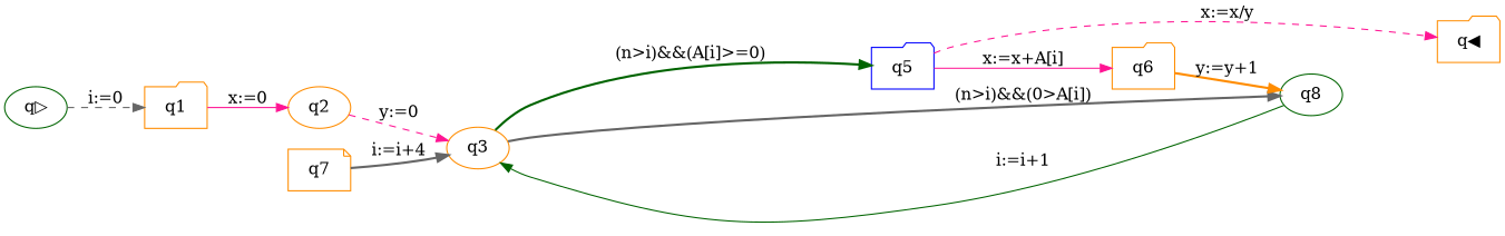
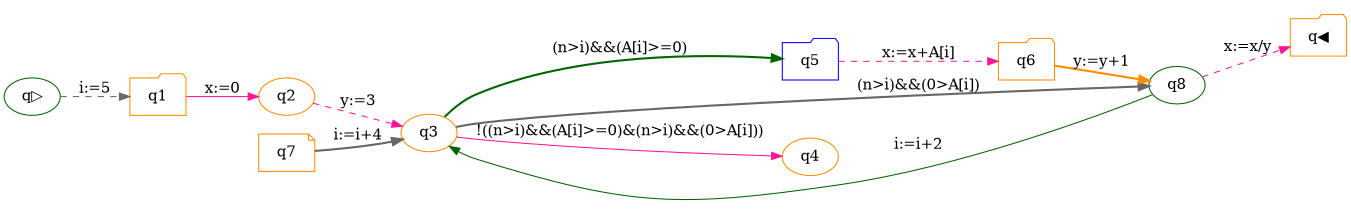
  digraph {
    rankdir=LR
    node [color=darkorange shape=ellipse]
    edge [color=deeppink style=dashed]
    "q▷" [color=darkgreen]
    q1 [shape=folder]
    q2
    "q◀" [shape=folder]
    q3
    q5 [color=blue shape=folder]
    q8 [color=darkgreen]
+   q4
    q6 [shape=folder]
    q7 [shape=note]
-   "q▷" -> q1 [color=gray40 label="i:=0"]
+   "q▷" -> q1 [color=gray40 label="i:=5"]
    q1 -> q2 [label="x:=0" style=solid]
-   q2 -> q3 [label="y:=0"]
+   q2 -> q3 [label="y:=3"]
    q3 -> q5 [color=darkgreen label="(n>i)&&(A[i]>=0)" style=bold]
    q3 -> q8 [color=gray40 label="(n>i)&&(0>A[i])" style=bold]
-   q5 -> q6 [label="x:=x+A[i]" style=solid]
-   q5 -> "q◀" [label="x:=x/y"]
-   q8 -> q3 [color=darkgreen label="i:=i+1" style=solid]
+   q3 -> q4 [label="!((n>i)&&(A[i]>=0)&(n>i)&&(0>A[i]))" style=solid]
+   q5 -> q6 [label="x:=x+A[i]"]
+   q8 -> "q◀" [label="x:=x/y"]
+   q8 -> q3 [color=darkgreen label="i:=i+2" style=solid]
    q6 -> q8 [color=darkorange label="y:=y+1" style=bold]
    q7 -> q3 [color=gray40 label="i:=i+4" style=bold]
  }
